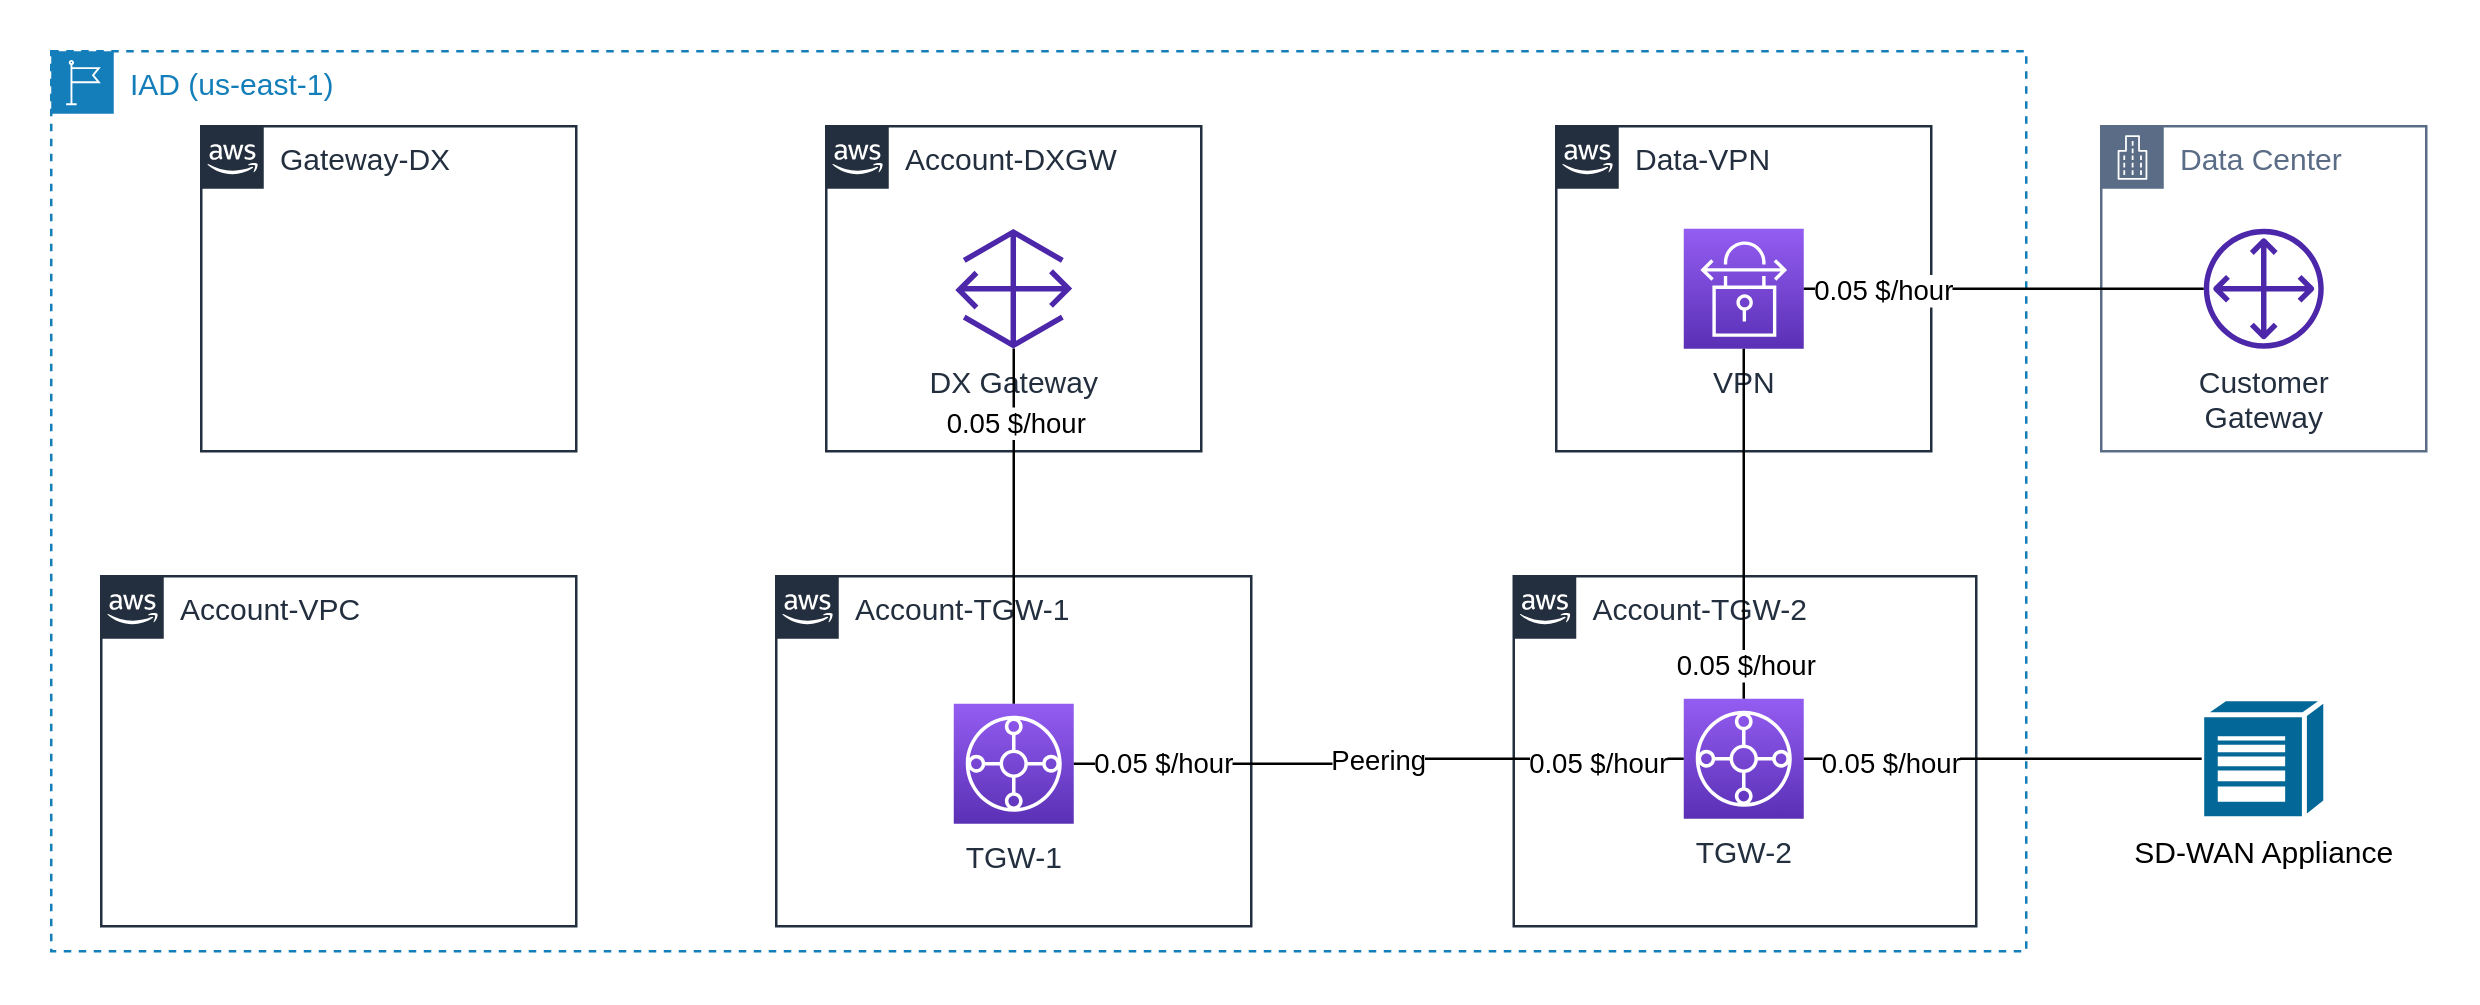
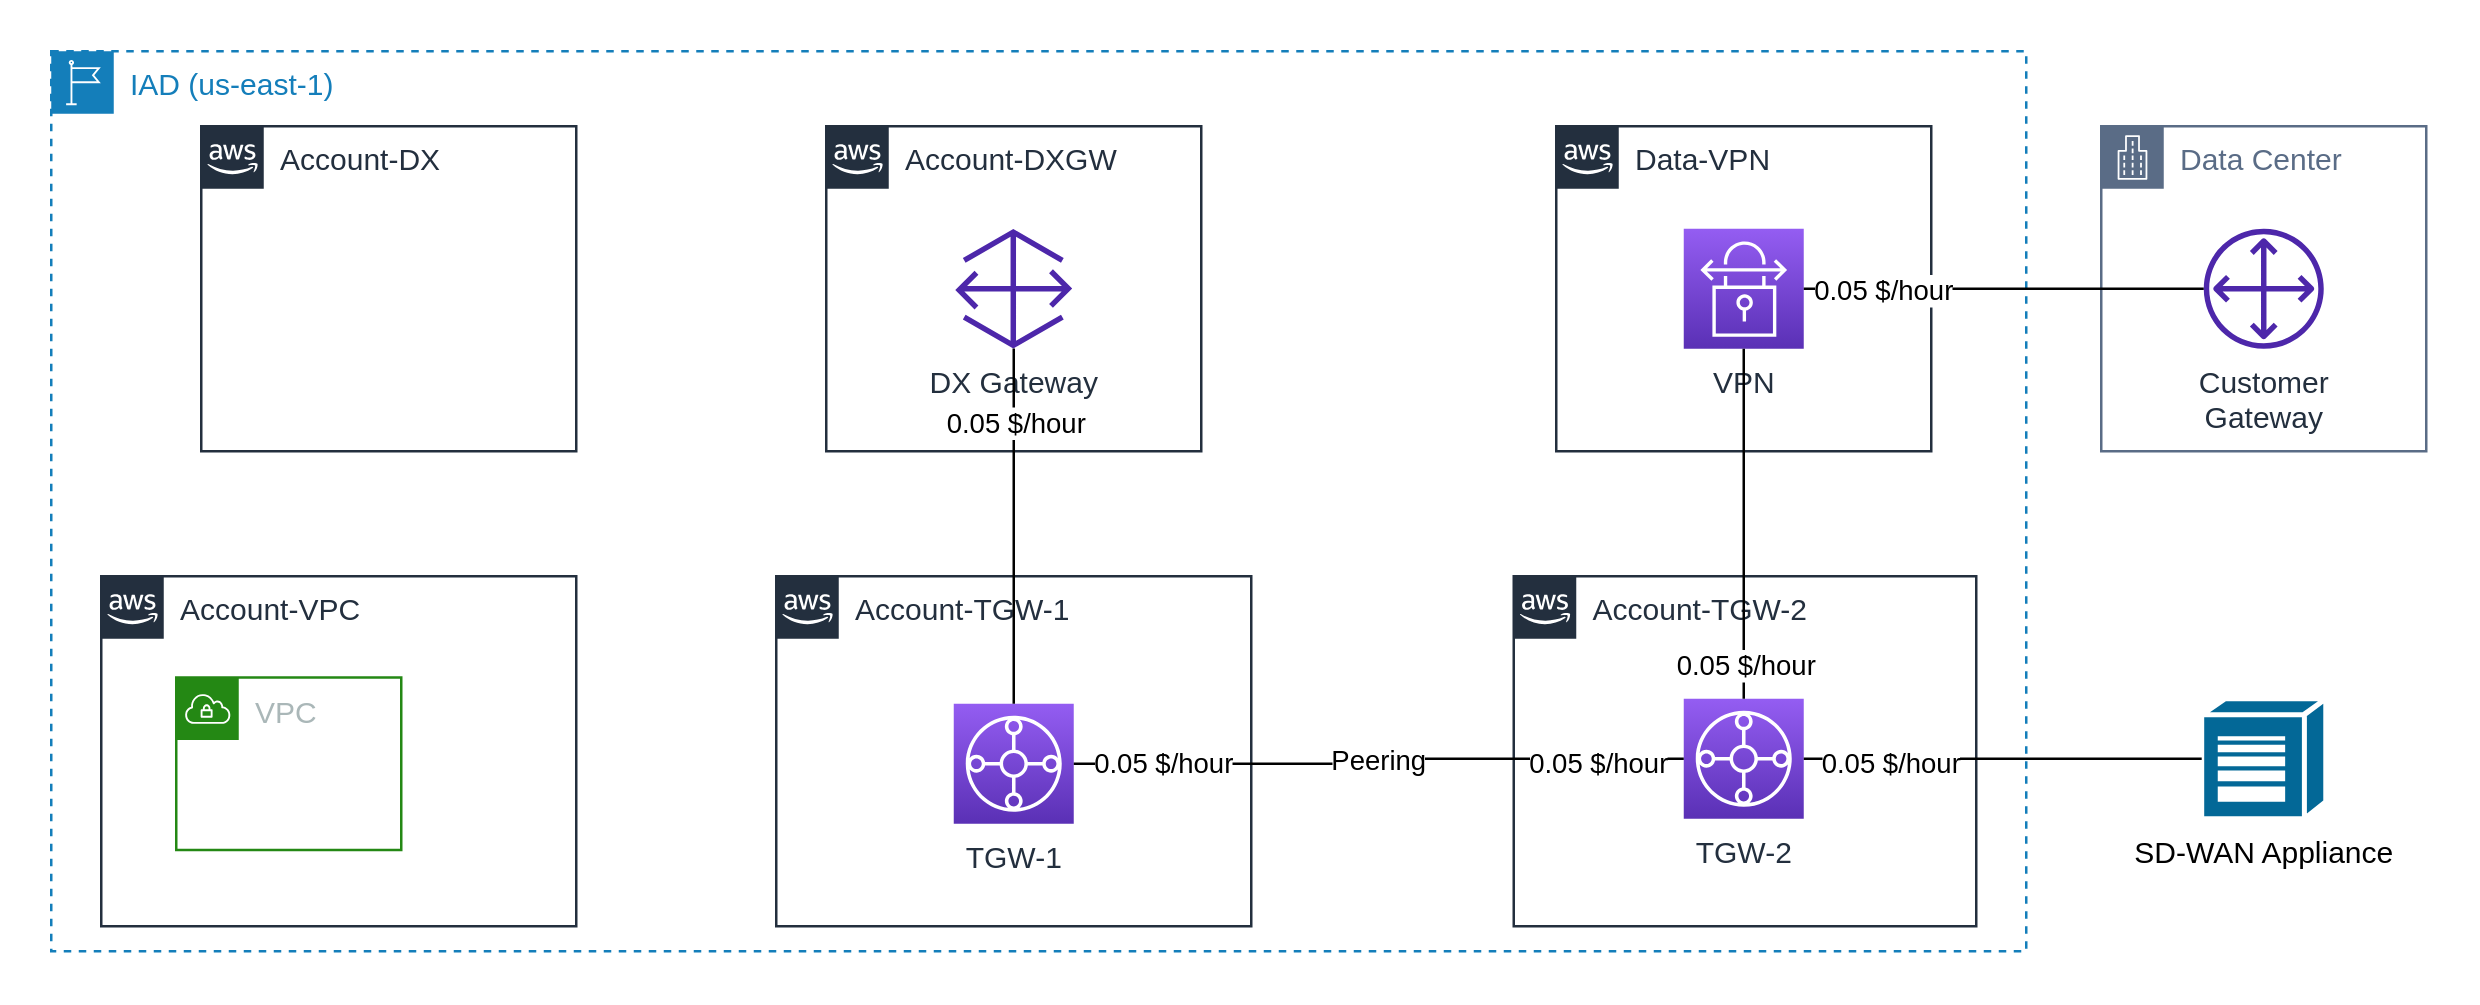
  <mxCell id="0" />
  <mxCell id="1" parent="0" />
  <mxCell id="2" value="Account-TGW-1" style="points=[[0,0],[0.25,0],[0.5,0],[0.75,0],[1,0],[1,0.25],[1,0.5],[1,0.75],[1,1],[0.75,1],[0.5,1],[0.25,1],[0,1],[0,0.75],[0,0.5],[0,0.25]];outlineConnect=0;gradientColor=none;html=1;whiteSpace=wrap;fontSize=12;fontStyle=0;container=1;pointerEvents=0;collapsible=0;recursiveResize=0;shape=mxgraph.aws4.group;grIcon=mxgraph.aws4.group_aws_cloud_alt;strokeColor=#232F3E;fillColor=none;verticalAlign=top;align=left;spacingLeft=30;fontColor=#232F3E;dashed=0;" vertex="1" parent="1"><mxGeometry x="310" y="230" width="190" height="140" as="geometry" /></mxCell>
  <mxCell id="3" value="TGW-1" style="sketch=0;points=[[0,0,0],[0.25,0,0],[0.5,0,0],[0.75,0,0],[1,0,0],[0,1,0],[0.25,1,0],[0.5,1,0],[0.75,1,0],[1,1,0],[0,0.25,0],[0,0.5,0],[0,0.75,0],[1,0.25,0],[1,0.5,0],[1,0.75,0]];outlineConnect=0;fontColor=#232F3E;gradientColor=#945DF2;gradientDirection=north;fillColor=#5A30B5;strokeColor=#ffffff;dashed=0;verticalLabelPosition=bottom;verticalAlign=top;align=center;html=1;fontSize=12;fontStyle=0;aspect=fixed;shape=mxgraph.aws4.resourceIcon;resIcon=mxgraph.aws4.transit_gateway;" vertex="1" parent="2"><mxGeometry x="71" y="51" width="48" height="48" as="geometry" /></mxCell>
  <mxCell id="4" value="Account-TGW-2" style="points=[[0,0],[0.25,0],[0.5,0],[0.75,0],[1,0],[1,0.25],[1,0.5],[1,0.75],[1,1],[0.75,1],[0.5,1],[0.25,1],[0,1],[0,0.75],[0,0.5],[0,0.25]];outlineConnect=0;gradientColor=none;html=1;whiteSpace=wrap;fontSize=12;fontStyle=0;container=1;pointerEvents=0;collapsible=0;recursiveResize=0;shape=mxgraph.aws4.group;grIcon=mxgraph.aws4.group_aws_cloud_alt;strokeColor=#232F3E;fillColor=none;verticalAlign=top;align=left;spacingLeft=30;fontColor=#232F3E;dashed=0;" vertex="1" parent="1"><mxGeometry x="605" y="230" width="185" height="140" as="geometry" /></mxCell>
  <mxCell id="5" value="TGW-2" style="sketch=0;points=[[0,0,0],[0.25,0,0],[0.5,0,0],[0.75,0,0],[1,0,0],[0,1,0],[0.25,1,0],[0.5,1,0],[0.75,1,0],[1,1,0],[0,0.25,0],[0,0.5,0],[0,0.75,0],[1,0.25,0],[1,0.5,0],[1,0.75,0]];outlineConnect=0;fontColor=#232F3E;gradientColor=#945DF2;gradientDirection=north;fillColor=#5A30B5;strokeColor=#ffffff;dashed=0;verticalLabelPosition=bottom;verticalAlign=top;align=center;html=1;fontSize=12;fontStyle=0;aspect=fixed;shape=mxgraph.aws4.resourceIcon;resIcon=mxgraph.aws4.transit_gateway;" vertex="1" parent="4"><mxGeometry x="68" y="49" width="48" height="48" as="geometry" /></mxCell>
  <mxCell id="6" value="Peering" style="edgeStyle=orthogonalEdgeStyle;rounded=0;orthogonalLoop=1;jettySize=auto;html=1;endArrow=none;endFill=0;" edge="1" parent="1" source="3" target="5"><mxGeometry relative="1" as="geometry" /></mxCell>
  <mxCell id="7" value="0.05 $/hour" style="edgeLabel;html=1;align=center;verticalAlign=middle;resizable=0;points=[];" vertex="1" connectable="0" parent="6"><mxGeometry x="-0.663" y="1" relative="1" as="geometry"><mxPoint x="-6" as="offset" /></mxGeometry></mxCell>
  <mxCell id="8" value="0.05 $/hour" style="edgeLabel;html=1;align=center;verticalAlign=middle;resizable=0;points=[];" vertex="1" connectable="0" parent="6"><mxGeometry x="0.623" y="-1" relative="1" as="geometry"><mxPoint x="11" as="offset" /></mxGeometry></mxCell>
  <mxCell id="9" value="Data-VPN" style="points=[[0,0],[0.25,0],[0.5,0],[0.75,0],[1,0],[1,0.25],[1,0.5],[1,0.75],[1,1],[0.75,1],[0.5,1],[0.25,1],[0,1],[0,0.75],[0,0.5],[0,0.25]];outlineConnect=0;gradientColor=none;html=1;whiteSpace=wrap;fontSize=12;fontStyle=0;container=1;pointerEvents=0;collapsible=0;recursiveResize=0;shape=mxgraph.aws4.group;grIcon=mxgraph.aws4.group_aws_cloud_alt;strokeColor=#232F3E;fillColor=none;verticalAlign=top;align=left;spacingLeft=30;fontColor=#232F3E;dashed=0;" vertex="1" parent="1"><mxGeometry x="622" y="50" width="150" height="130" as="geometry" /></mxCell>
  <mxCell id="10" value="VPN" style="sketch=0;points=[[0,0,0],[0.25,0,0],[0.5,0,0],[0.75,0,0],[1,0,0],[0,1,0],[0.25,1,0],[0.5,1,0],[0.75,1,0],[1,1,0],[0,0.25,0],[0,0.5,0],[0,0.75,0],[1,0.25,0],[1,0.5,0],[1,0.75,0]];outlineConnect=0;fontColor=#232F3E;gradientColor=#945DF2;gradientDirection=north;fillColor=#5A30B5;strokeColor=#ffffff;dashed=0;verticalLabelPosition=bottom;verticalAlign=top;align=center;html=1;fontSize=12;fontStyle=0;aspect=fixed;shape=mxgraph.aws4.resourceIcon;resIcon=mxgraph.aws4.site_to_site_vpn;" vertex="1" parent="9"><mxGeometry x="51" y="41" width="48" height="48" as="geometry" /></mxCell>
  <mxCell id="11" value="Account-VPC" style="points=[[0,0],[0.25,0],[0.5,0],[0.75,0],[1,0],[1,0.25],[1,0.5],[1,0.75],[1,1],[0.75,1],[0.5,1],[0.25,1],[0,1],[0,0.75],[0,0.5],[0,0.25]];outlineConnect=0;gradientColor=none;html=1;whiteSpace=wrap;fontSize=12;fontStyle=0;container=1;pointerEvents=0;collapsible=0;recursiveResize=0;shape=mxgraph.aws4.group;grIcon=mxgraph.aws4.group_aws_cloud_alt;strokeColor=#232F3E;fillColor=none;verticalAlign=top;align=left;spacingLeft=30;fontColor=#232F3E;dashed=0;" vertex="1" parent="1"><mxGeometry x="40" y="230" width="190" height="140" as="geometry" /></mxCell>
+ <mxCell id="12" value="VPC" style="points=[[0,0],[0.25,0],[0.5,0],[0.75,0],[1,0],[1,0.25],[1,0.5],[1,0.75],[1,1],[0.75,1],[0.5,1],[0.25,1],[0,1],[0,0.75],[0,0.5],[0,0.25]];outlineConnect=0;gradientColor=none;html=1;whiteSpace=wrap;fontSize=12;fontStyle=0;container=1;pointerEvents=0;collapsible=0;recursiveResize=0;shape=mxgraph.aws4.group;grIcon=mxgraph.aws4.group_vpc;strokeColor=#248814;fillColor=none;verticalAlign=top;align=left;spacingLeft=30;fontColor=#AAB7B8;dashed=0;" vertex="1" parent="11"><mxGeometry x="30" y="40.5" width="90" height="69" as="geometry" /></mxCell>
  <mxCell id="13" value="IAD (us-east-1)" style="points=[[0,0],[0.25,0],[0.5,0],[0.75,0],[1,0],[1,0.25],[1,0.5],[1,0.75],[1,1],[0.75,1],[0.5,1],[0.25,1],[0,1],[0,0.75],[0,0.5],[0,0.25]];outlineConnect=0;gradientColor=none;html=1;whiteSpace=wrap;fontSize=12;fontStyle=0;container=1;pointerEvents=0;collapsible=0;recursiveResize=0;shape=mxgraph.aws4.group;grIcon=mxgraph.aws4.group_region;strokeColor=#147EBA;fillColor=none;verticalAlign=top;align=left;spacingLeft=30;fontColor=#147EBA;dashed=1;" vertex="1" parent="1"><mxGeometry x="20" y="20" width="790" height="360" as="geometry" /></mxCell>
- <mxCell id="14" value="Gateway-DX" style="points=[[0,0],[0.25,0],[0.5,0],[0.75,0],[1,0],[1,0.25],[1,0.5],[1,0.75],[1,1],[0.75,1],[0.5,1],[0.25,1],[0,1],[0,0.75],[0,0.5],[0,0.25]];outlineConnect=0;gradientColor=none;html=1;whiteSpace=wrap;fontSize=12;fontStyle=0;container=0;pointerEvents=0;collapsible=0;recursiveResize=0;shape=mxgraph.aws4.group;grIcon=mxgraph.aws4.group_aws_cloud_alt;strokeColor=#232F3E;fillColor=none;verticalAlign=top;align=left;spacingLeft=30;fontColor=#232F3E;dashed=0;" vertex="1" parent="1"><mxGeometry x="80" y="50" width="150" height="130" as="geometry" /></mxCell>
+ <mxCell id="14" value="Account-DX" style="points=[[0,0],[0.25,0],[0.5,0],[0.75,0],[1,0],[1,0.25],[1,0.5],[1,0.75],[1,1],[0.75,1],[0.5,1],[0.25,1],[0,1],[0,0.75],[0,0.5],[0,0.25]];outlineConnect=0;gradientColor=none;html=1;whiteSpace=wrap;fontSize=12;fontStyle=0;container=0;pointerEvents=0;collapsible=0;recursiveResize=0;shape=mxgraph.aws4.group;grIcon=mxgraph.aws4.group_aws_cloud_alt;strokeColor=#232F3E;fillColor=none;verticalAlign=top;align=left;spacingLeft=30;fontColor=#232F3E;dashed=0;" vertex="1" parent="1"><mxGeometry x="80" y="50" width="150" height="130" as="geometry" /></mxCell>
  <mxCell id="15" value="" style="group" vertex="1" connectable="0" parent="1"><mxGeometry x="330" y="50" width="150" height="130" as="geometry" /></mxCell>
  <mxCell id="16" value="Account-DXGW" style="points=[[0,0],[0.25,0],[0.5,0],[0.75,0],[1,0],[1,0.25],[1,0.5],[1,0.75],[1,1],[0.75,1],[0.5,1],[0.25,1],[0,1],[0,0.75],[0,0.5],[0,0.25]];outlineConnect=0;gradientColor=none;html=1;whiteSpace=wrap;fontSize=12;fontStyle=0;container=0;pointerEvents=0;collapsible=0;recursiveResize=0;shape=mxgraph.aws4.group;grIcon=mxgraph.aws4.group_aws_cloud_alt;strokeColor=#232F3E;fillColor=none;verticalAlign=top;align=left;spacingLeft=30;fontColor=#232F3E;dashed=0;" vertex="1" parent="15"><mxGeometry width="150" height="130" as="geometry" /></mxCell>
  <mxCell id="17" value="DX Gateway" style="sketch=0;outlineConnect=0;fontColor=#232F3E;gradientColor=none;fillColor=#4D27AA;strokeColor=none;dashed=0;verticalLabelPosition=bottom;verticalAlign=top;align=center;html=1;fontSize=12;fontStyle=0;aspect=fixed;pointerEvents=1;shape=mxgraph.aws4.gateway;" vertex="1" parent="15"><mxGeometry x="51.61" y="41" width="46.77" height="48" as="geometry" /></mxCell>
  <mxCell id="18" style="edgeStyle=orthogonalEdgeStyle;rounded=0;orthogonalLoop=1;jettySize=auto;html=1;entryX=0.5;entryY=0;entryDx=0;entryDy=0;entryPerimeter=0;endArrow=none;endFill=0;" edge="1" parent="1" source="17" target="3"><mxGeometry relative="1" as="geometry" /></mxCell>
  <mxCell id="19" value="0.05 $/hour" style="edgeLabel;html=1;align=center;verticalAlign=middle;resizable=0;points=[];" vertex="1" connectable="0" parent="18"><mxGeometry x="-0.619" relative="1" as="geometry"><mxPoint y="3" as="offset" /></mxGeometry></mxCell>
  <mxCell id="20" style="edgeStyle=orthogonalEdgeStyle;rounded=0;orthogonalLoop=1;jettySize=auto;html=1;entryX=0.5;entryY=0;entryDx=0;entryDy=0;entryPerimeter=0;endArrow=none;endFill=0;" edge="1" parent="1" source="10" target="5"><mxGeometry relative="1" as="geometry" /></mxCell>
  <mxCell id="21" value="0.05 $/hour" style="edgeLabel;html=1;align=center;verticalAlign=middle;resizable=0;points=[];" vertex="1" connectable="0" parent="20"><mxGeometry x="0.8" relative="1" as="geometry"><mxPoint as="offset" /></mxGeometry></mxCell>
  <mxCell id="22" value="SD-WAN Appliance" style="shape=mxgraph.cisco.misc.longreach_cpe;html=1;pointerEvents=1;dashed=0;fillColor=#036897;strokeColor=#ffffff;strokeWidth=2;verticalLabelPosition=bottom;verticalAlign=top;align=center;outlineConnect=0;aspect=fixed;" vertex="1" parent="1"><mxGeometry x="880.18" y="279" width="49.63" height="48" as="geometry" /></mxCell>
  <mxCell id="23" style="edgeStyle=orthogonalEdgeStyle;rounded=0;orthogonalLoop=1;jettySize=auto;html=1;endArrow=none;endFill=0;" edge="1" parent="1" source="5" target="22"><mxGeometry relative="1" as="geometry" /></mxCell>
  <mxCell id="24" value="0.05 $/hour" style="edgeLabel;html=1;align=center;verticalAlign=middle;resizable=0;points=[];" vertex="1" connectable="0" parent="23"><mxGeometry x="-0.698" y="-1" relative="1" as="geometry"><mxPoint x="10" as="offset" /></mxGeometry></mxCell>
  <mxCell id="25" value="Data Center" style="points=[[0,0],[0.25,0],[0.5,0],[0.75,0],[1,0],[1,0.25],[1,0.5],[1,0.75],[1,1],[0.75,1],[0.5,1],[0.25,1],[0,1],[0,0.75],[0,0.5],[0,0.25]];outlineConnect=0;gradientColor=none;html=1;whiteSpace=wrap;fontSize=12;fontStyle=0;container=1;pointerEvents=0;collapsible=0;recursiveResize=0;shape=mxgraph.aws4.group;grIcon=mxgraph.aws4.group_corporate_data_center;strokeColor=#5A6C86;fillColor=none;verticalAlign=top;align=left;spacingLeft=30;fontColor=#5A6C86;dashed=0;" vertex="1" parent="1"><mxGeometry x="840" y="50" width="130" height="130" as="geometry" /></mxCell>
  <mxCell id="26" value="Customer&lt;br&gt;Gateway" style="sketch=0;outlineConnect=0;fontColor=#232F3E;gradientColor=none;fillColor=#4D27AA;strokeColor=none;dashed=0;verticalLabelPosition=bottom;verticalAlign=top;align=center;html=1;fontSize=12;fontStyle=0;aspect=fixed;pointerEvents=1;shape=mxgraph.aws4.customer_gateway;" vertex="1" parent="25"><mxGeometry x="41" y="41" width="48" height="48" as="geometry" /></mxCell>
  <mxCell id="27" style="edgeStyle=orthogonalEdgeStyle;rounded=0;orthogonalLoop=1;jettySize=auto;html=1;endArrow=none;endFill=0;" edge="1" parent="1" source="26" target="10"><mxGeometry relative="1" as="geometry" /></mxCell>
  <mxCell id="28" value="0.05 $/hour" style="edgeLabel;html=1;align=center;verticalAlign=middle;resizable=0;points=[];" vertex="1" connectable="0" parent="27"><mxGeometry x="0.675" relative="1" as="geometry"><mxPoint x="5" as="offset" /></mxGeometry></mxCell>
